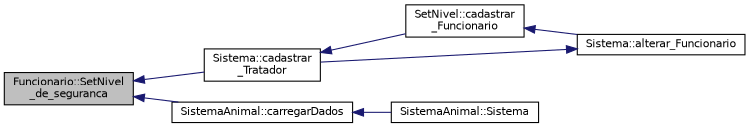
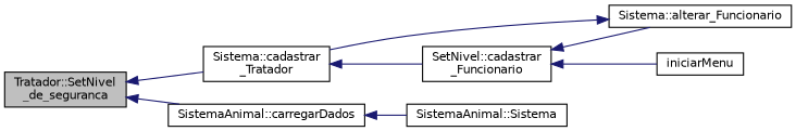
  digraph {
    rankdir=LR
    node [color=black fillcolor=white fontname=Helvetica fontsize=10 shape=record style=filled]
    edge [color=midnightblue dir=back fontname=Helvetica fontsize=10 labelfontname=Helvetica labelfontsize=10 style=solid]
-   n1 [fillcolor=grey75 fontcolor=black height=0.2 label="Funcionario::SetNivel\l_de_seguranca" width=0.4]
+   n1 [fillcolor=grey75 fontcolor=black height=0.2 label="Tratador::SetNivel\l_de_seguranca" width=0.4]
    n2 [height=0.2 label="Sistema::cadastrar\l_Tratador" width=0.4]
    n3 [height=0.2 label="SistemaAnimal::carregarDados" width=0.4]
    n4 [height=0.2 label="SetNivel::cadastrar\l_Funcionario" width=0.4]
    n5 [height=0.2 label="SistemaAnimal::Sistema" width=0.4]
    n6 [height=0.2 label="Sistema::alterar_Funcionario" width=0.4]
+   n7 [height=0.2 label=iniciarMenu width=0.4]
    n1 -> n2
    n1 -> n3
    n2 -> n4
    n3 -> n5
    n4 -> n6
+   n4 -> n7
    n6 -> n2
  }
